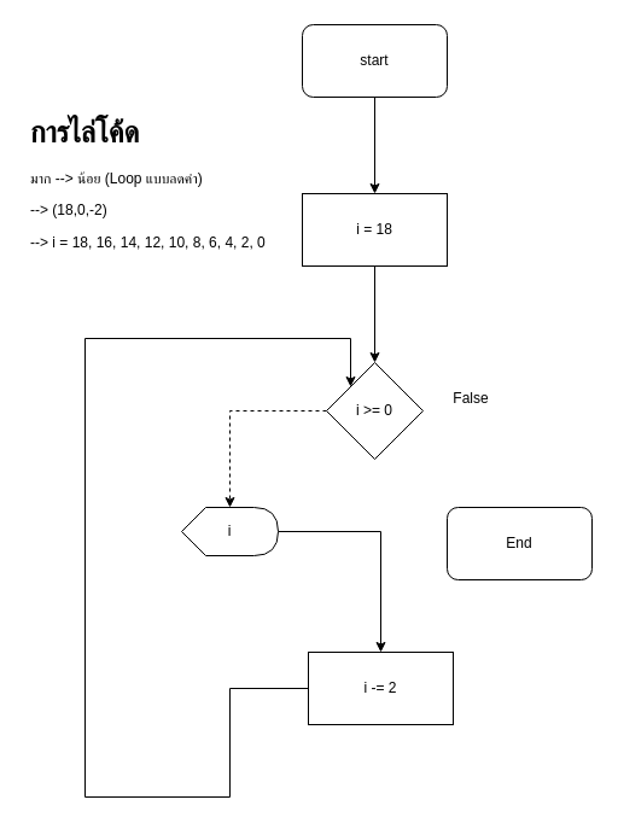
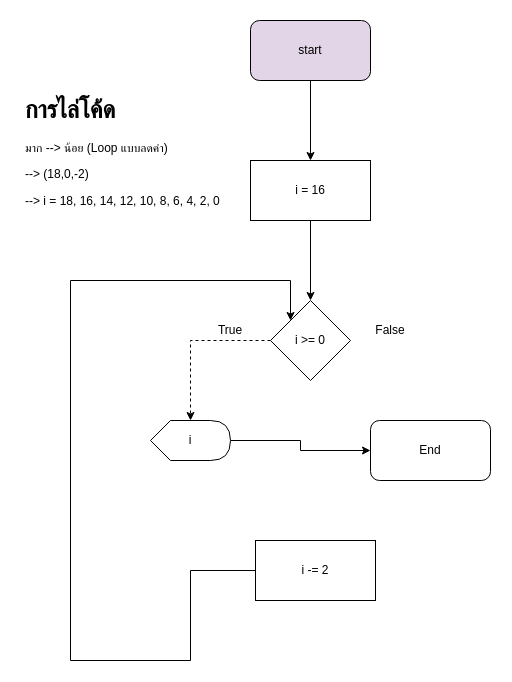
  <mxCell id="0" />
  <mxCell id="1" parent="0" />
  <mxCell id="2" value="&lt;h1&gt;การไล่โค้ด&lt;/h1&gt;&lt;p&gt;มาก --&amp;gt; น้อย (Loop แบบลดค่า)&lt;br&gt;&lt;/p&gt;--&amp;gt;&amp;nbsp;&lt;span&gt;(18,0,-2)&lt;/span&gt;&lt;br&gt;&lt;p&gt;--&amp;gt; i = 18, 16, 14, 12, 10, 8, 6, 4, 2, 0&lt;/p&gt;&lt;p&gt;&lt;br&gt;&lt;/p&gt;" style="text;html=1;strokeColor=none;fillColor=none;spacing=5;spacingTop=-20;whiteSpace=wrap;overflow=hidden;rounded=0;" parent="1" vertex="1"><mxGeometry x="20" y="90" width="210" height="150" as="geometry" /></mxCell>
  <mxCell id="3" style="edgeStyle=orthogonalEdgeStyle;rounded=0;orthogonalLoop=1;jettySize=auto;html=1;entryX=0;entryY=0;entryDx=0;entryDy=0;" parent="1" edge="1"><mxGeometry relative="1" as="geometry"><Array as="points"><mxPoint x="190" y="660" /><mxPoint x="70" y="660" /><mxPoint x="70" y="280" /><mxPoint x="290" y="280" /></Array><mxPoint x="290" y="320" as="targetPoint" /></mxGeometry></mxCell>
  <mxCell id="4" style="edgeStyle=orthogonalEdgeStyle;rounded=0;orthogonalLoop=1;jettySize=auto;html=1;" edge="1" parent="1" source="5" target="7"><mxGeometry relative="1" as="geometry" /></mxCell>
- <mxCell id="5" value="start" style="rounded=1;whiteSpace=wrap;html=1;" vertex="1" parent="1"><mxGeometry x="250" y="20" width="120" height="60" as="geometry" /></mxCell>
+ <mxCell id="5" value="start" style="rounded=1;whiteSpace=wrap;html=1;fillColor=#e1d5e7;" vertex="1" parent="1"><mxGeometry x="250" y="20" width="120" height="60" as="geometry" /></mxCell>
  <mxCell id="6" style="edgeStyle=orthogonalEdgeStyle;rounded=0;orthogonalLoop=1;jettySize=auto;html=1;" edge="1" parent="1" source="7" target="9"><mxGeometry relative="1" as="geometry" /></mxCell>
- <mxCell id="7" value="i = 18" style="rounded=0;whiteSpace=wrap;html=1;" vertex="1" parent="1"><mxGeometry x="250" y="160" width="120" height="60" as="geometry" /></mxCell>
+ <mxCell id="7" value="i = 16" style="rounded=0;whiteSpace=wrap;html=1;" vertex="1" parent="1"><mxGeometry x="250" y="160" width="120" height="60" as="geometry" /></mxCell>
  <mxCell id="8" style="edgeStyle=orthogonalEdgeStyle;rounded=0;orthogonalLoop=1;jettySize=auto;html=1;dashed=1;" edge="1" parent="1" source="9" target="11"><mxGeometry relative="1" as="geometry" /></mxCell>
  <mxCell id="9" value="i &amp;gt;= 0" style="rhombus;whiteSpace=wrap;html=1;" vertex="1" parent="1"><mxGeometry x="270" y="300" width="80" height="80" as="geometry" /></mxCell>
- <mxCell id="10" style="edgeStyle=orthogonalEdgeStyle;rounded=0;orthogonalLoop=1;jettySize=auto;html=1;" edge="1" parent="1" source="11" target="13"><mxGeometry relative="1" as="geometry" /></mxCell>
+ <mxCell id="10" style="edgeStyle=orthogonalEdgeStyle;rounded=0;orthogonalLoop=1;jettySize=auto;html=1;" edge="1" parent="1" source="11" target="14"><mxGeometry relative="1" as="geometry" /></mxCell>
  <mxCell id="11" value="i" style="shape=display;whiteSpace=wrap;html=1;" vertex="1" parent="1"><mxGeometry x="150" y="420" width="80" height="40" as="geometry" /></mxCell>
  <mxCell id="12" style="edgeStyle=orthogonalEdgeStyle;rounded=0;orthogonalLoop=1;jettySize=auto;html=1;entryX=0;entryY=0;entryDx=0;entryDy=0;" edge="1" parent="1" source="13" target="9"><mxGeometry relative="1" as="geometry"><Array as="points"><mxPoint x="190" y="660" /><mxPoint x="70" y="660" /><mxPoint x="70" y="280" /><mxPoint x="290" y="280" /></Array></mxGeometry></mxCell>
  <mxCell id="13" value="i -= 2" style="rounded=0;whiteSpace=wrap;html=1;" vertex="1" parent="1"><mxGeometry x="255" y="540" width="120" height="60" as="geometry" /></mxCell>
  <mxCell id="14" value="End" style="rounded=1;whiteSpace=wrap;html=1;" vertex="1" parent="1"><mxGeometry x="370" y="420" width="120" height="60" as="geometry" /></mxCell>
+ <mxCell id="15" value="True" style="text;html=1;strokeColor=none;fillColor=none;align=center;verticalAlign=middle;whiteSpace=wrap;rounded=0;" vertex="1" parent="1"><mxGeometry x="210" y="320" width="40" height="20" as="geometry" /></mxCell>
  <mxCell id="16" value="False" style="text;html=1;strokeColor=none;fillColor=none;align=center;verticalAlign=middle;whiteSpace=wrap;rounded=0;" vertex="1" parent="1"><mxGeometry x="370" y="320" width="40" height="20" as="geometry" /></mxCell>
